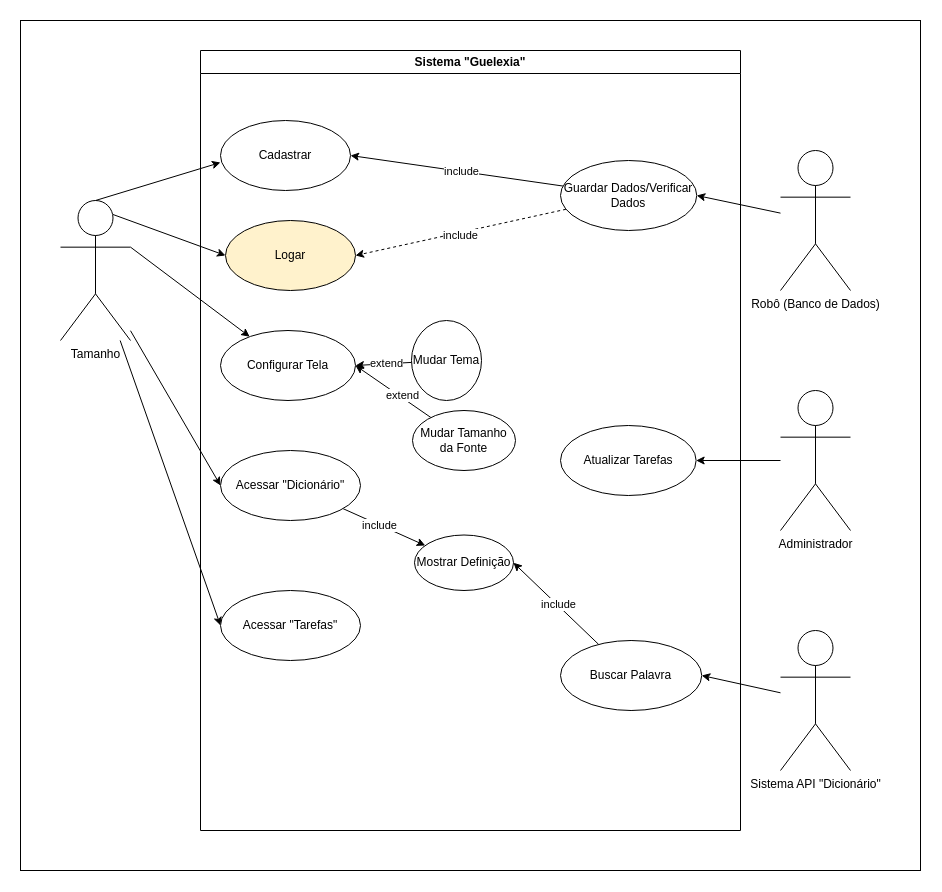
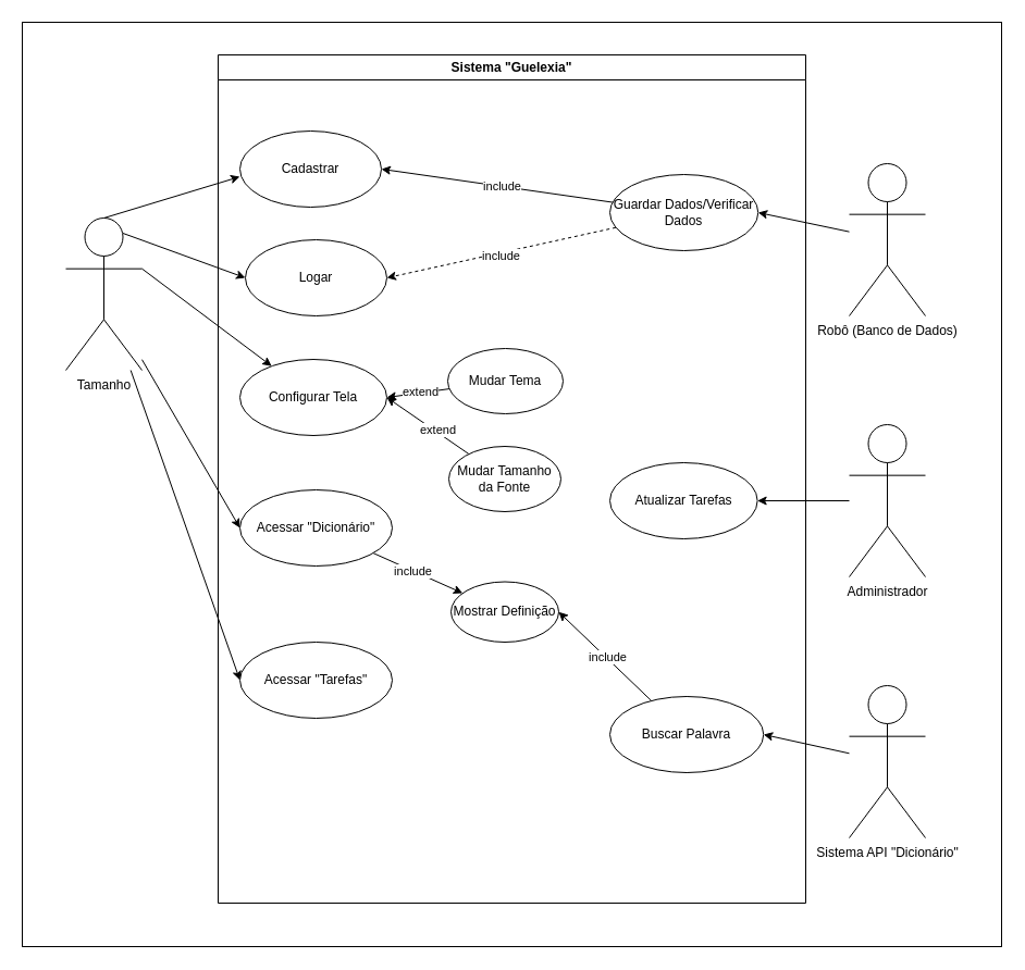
  <mxCell id="0" />
  <mxCell id="1" parent="0" />
  <mxCell id="2" value="" style="rounded=0;whiteSpace=wrap;html=1;" parent="1" vertex="1"><mxGeometry x="20" y="20" width="900" height="850" as="geometry" /></mxCell>
  <mxCell id="3" value="&lt;div&gt;Tamanho&lt;/div&gt;&lt;div&gt;&lt;br&gt;&lt;/div&gt;" style="shape=umlActor;verticalLabelPosition=bottom;verticalAlign=top;html=1;outlineConnect=0;" parent="1" vertex="1"><mxGeometry x="60" y="200" width="70" height="140" as="geometry" /></mxCell>
  <mxCell id="4" value="" style="endArrow=classic;html=1;rounded=0;entryX=0;entryY=0.6;entryDx=0;entryDy=0;entryPerimeter=0;exitX=0.5;exitY=0;exitDx=0;exitDy=0;exitPerimeter=0;" parent="1" source="3" target="9" edge="1"><mxGeometry width="50" height="50" relative="1" as="geometry"><mxPoint x="170" y="200" as="sourcePoint" /><mxPoint x="220" y="150" as="targetPoint" /></mxGeometry></mxCell>
  <mxCell id="5" value="" style="endArrow=classic;html=1;rounded=0;exitX=1;exitY=0.333;exitDx=0;exitDy=0;exitPerimeter=0;" parent="1" source="3" target="11" edge="1"><mxGeometry width="50" height="50" relative="1" as="geometry"><mxPoint x="180" y="240" as="sourcePoint" /><mxPoint x="230" y="190" as="targetPoint" /></mxGeometry></mxCell>
  <mxCell id="6" value="" style="endArrow=classic;html=1;rounded=0;entryX=0;entryY=0.5;entryDx=0;entryDy=0;" parent="1" source="3" target="10" edge="1"><mxGeometry width="50" height="50" relative="1" as="geometry"><mxPoint x="160" y="440" as="sourcePoint" /><mxPoint x="210" y="390" as="targetPoint" /></mxGeometry></mxCell>
  <mxCell id="7" value="" style="endArrow=classic;html=1;rounded=0;entryX=0;entryY=0.5;entryDx=0;entryDy=0;" parent="1" source="3" target="15" edge="1"><mxGeometry width="50" height="50" relative="1" as="geometry"><mxPoint x="190" y="330" as="sourcePoint" /><mxPoint x="240" y="280" as="targetPoint" /></mxGeometry></mxCell>
  <mxCell id="8" value="Sistema &quot;Guelexia&quot;" style="swimlane;whiteSpace=wrap;html=1;" parent="1" vertex="1"><mxGeometry x="200" y="50" width="540" height="780" as="geometry" /></mxCell>
  <mxCell id="9" value="Cadastrar" style="ellipse;whiteSpace=wrap;html=1;" parent="8" vertex="1"><mxGeometry x="20" y="70" width="130" height="70" as="geometry" /></mxCell>
  <mxCell id="10" value="Acessar &quot;Tarefas&quot;" style="ellipse;whiteSpace=wrap;html=1;" parent="8" vertex="1"><mxGeometry x="20" y="540" width="140" height="70" as="geometry" /></mxCell>
  <mxCell id="11" value="Configurar Tela" style="ellipse;whiteSpace=wrap;html=1;" parent="8" vertex="1"><mxGeometry x="20" y="280" width="135" height="70" as="geometry" /></mxCell>
- <mxCell id="12" value="Logar" style="ellipse;whiteSpace=wrap;html=1;fillColor=#fff2cc;" parent="8" vertex="1"><mxGeometry x="25" y="170" width="130" height="70" as="geometry" /></mxCell>
+ <mxCell id="12" value="Logar" style="ellipse;whiteSpace=wrap;html=1;" parent="8" vertex="1"><mxGeometry x="25" y="170" width="130" height="70" as="geometry" /></mxCell>
  <mxCell id="13" value="" style="rounded=0;orthogonalLoop=1;jettySize=auto;html=1;" parent="8" source="15" target="22" edge="1"><mxGeometry relative="1" as="geometry" /></mxCell>
  <mxCell id="14" value="include" style="edgeLabel;html=1;align=center;verticalAlign=middle;resizable=0;points=[];" parent="13" vertex="1" connectable="0"><mxGeometry x="-0.14" relative="1" as="geometry"><mxPoint as="offset" /></mxGeometry></mxCell>
  <mxCell id="15" value="Acessar &quot;Dicionário&quot;" style="ellipse;whiteSpace=wrap;html=1;" parent="8" vertex="1"><mxGeometry x="20" y="400" width="140" height="70" as="geometry" /></mxCell>
  <mxCell id="16" style="rounded=0;orthogonalLoop=1;jettySize=auto;html=1;entryX=1;entryY=0.5;entryDx=0;entryDy=0;" parent="8" source="18" target="11" edge="1"><mxGeometry relative="1" as="geometry" /></mxCell>
  <mxCell id="17" value="extend" style="edgeLabel;html=1;align=center;verticalAlign=middle;resizable=0;points=[];" parent="16" vertex="1" connectable="0"><mxGeometry x="-0.078" y="-1" relative="1" as="geometry"><mxPoint as="offset" /></mxGeometry></mxCell>
- <mxCell id="18" value="Mudar Tema" style="ellipse;whiteSpace=wrap;html=1;" parent="8" vertex="1"><mxGeometry x="211" y="270" width="70" height="80" as="geometry" /></mxCell>
+ <mxCell id="18" value="Mudar Tema" style="ellipse;whiteSpace=wrap;html=1;" parent="8" vertex="1"><mxGeometry x="211" y="270" width="106" height="60" as="geometry" /></mxCell>
  <mxCell id="19" style="rounded=0;orthogonalLoop=1;jettySize=auto;html=1;entryX=1;entryY=0.5;entryDx=0;entryDy=0;" parent="8" source="21" target="11" edge="1"><mxGeometry relative="1" as="geometry" /></mxCell>
  <mxCell id="20" value="extend" style="edgeLabel;html=1;align=center;verticalAlign=middle;resizable=0;points=[];" parent="19" vertex="1" connectable="0"><mxGeometry x="-0.214" y="-2" relative="1" as="geometry"><mxPoint as="offset" /></mxGeometry></mxCell>
  <mxCell id="21" value="Mudar Tamanho da Fonte" style="ellipse;whiteSpace=wrap;html=1;" parent="8" vertex="1"><mxGeometry x="212" y="360" width="103" height="60" as="geometry" /></mxCell>
  <mxCell id="22" value="Mostrar Definição" style="ellipse;whiteSpace=wrap;html=1;" parent="8" vertex="1"><mxGeometry x="214" y="484.5" width="99" height="55.5" as="geometry" /></mxCell>
  <mxCell id="23" value="Atualizar Tarefas" style="ellipse;whiteSpace=wrap;html=1;" parent="8" vertex="1"><mxGeometry x="360" y="375" width="135.62" height="70" as="geometry" /></mxCell>
  <mxCell id="24" style="rounded=0;orthogonalLoop=1;jettySize=auto;html=1;entryX=1;entryY=0.5;entryDx=0;entryDy=0;" parent="8" source="26" target="22" edge="1"><mxGeometry relative="1" as="geometry" /></mxCell>
  <mxCell id="25" value="include" style="edgeLabel;html=1;align=center;verticalAlign=middle;resizable=0;points=[];" parent="24" vertex="1" connectable="0"><mxGeometry x="-0.038" y="-1" relative="1" as="geometry"><mxPoint as="offset" /></mxGeometry></mxCell>
  <mxCell id="26" value="Buscar Palavra" style="ellipse;whiteSpace=wrap;html=1;" parent="8" vertex="1"><mxGeometry x="360" y="590" width="141.24" height="70" as="geometry" /></mxCell>
  <mxCell id="27" style="rounded=0;orthogonalLoop=1;jettySize=auto;html=1;entryX=1;entryY=0.5;entryDx=0;entryDy=0;" parent="8" source="31" target="9" edge="1"><mxGeometry relative="1" as="geometry" /></mxCell>
  <mxCell id="28" value="include" style="edgeLabel;html=1;align=center;verticalAlign=middle;resizable=0;points=[];" parent="27" vertex="1" connectable="0"><mxGeometry x="-0.042" relative="1" as="geometry"><mxPoint as="offset" /></mxGeometry></mxCell>
  <mxCell id="29" style="rounded=0;orthogonalLoop=1;jettySize=auto;html=1;entryX=1;entryY=0.5;entryDx=0;entryDy=0;dashed=1;" parent="8" source="31" target="12" edge="1"><mxGeometry relative="1" as="geometry" /></mxCell>
  <mxCell id="30" value="include" style="edgeLabel;html=1;align=center;verticalAlign=middle;resizable=0;points=[];" parent="29" vertex="1" connectable="0"><mxGeometry x="0.013" y="2" relative="1" as="geometry"><mxPoint as="offset" /></mxGeometry></mxCell>
  <mxCell id="31" value="Guardar Dados/Verificar Dados" style="ellipse;whiteSpace=wrap;html=1;" parent="8" vertex="1"><mxGeometry x="360" y="110" width="136.25" height="70" as="geometry" /></mxCell>
  <mxCell id="32" value="" style="endArrow=classic;html=1;rounded=0;entryX=0;entryY=0.5;entryDx=0;entryDy=0;exitX=0.75;exitY=0.1;exitDx=0;exitDy=0;exitPerimeter=0;" parent="1" source="3" target="12" edge="1"><mxGeometry width="50" height="50" relative="1" as="geometry"><mxPoint x="210" y="260" as="sourcePoint" /><mxPoint x="260" y="210" as="targetPoint" /></mxGeometry></mxCell>
  <mxCell id="33" style="rounded=0;orthogonalLoop=1;jettySize=auto;html=1;entryX=1;entryY=0.5;entryDx=0;entryDy=0;" parent="1" source="34" target="23" edge="1"><mxGeometry relative="1" as="geometry" /></mxCell>
  <mxCell id="34" value="Administrador" style="shape=umlActor;verticalLabelPosition=bottom;verticalAlign=top;html=1;outlineConnect=0;" parent="1" vertex="1"><mxGeometry x="780" y="390" width="70" height="140" as="geometry" /></mxCell>
  <mxCell id="35" style="rounded=0;orthogonalLoop=1;jettySize=auto;html=1;entryX=1;entryY=0.5;entryDx=0;entryDy=0;" parent="1" source="36" target="26" edge="1"><mxGeometry relative="1" as="geometry" /></mxCell>
  <mxCell id="36" value="&lt;div&gt;Sistema API &quot;Dicionário&quot;&lt;/div&gt;&lt;div&gt;&lt;br&gt;&lt;/div&gt;" style="shape=umlActor;verticalLabelPosition=bottom;verticalAlign=top;html=1;outlineConnect=0;" parent="1" vertex="1"><mxGeometry x="780" y="630" width="70" height="140" as="geometry" /></mxCell>
  <mxCell id="37" style="rounded=0;orthogonalLoop=1;jettySize=auto;html=1;entryX=1;entryY=0.5;entryDx=0;entryDy=0;" parent="1" source="38" target="31" edge="1"><mxGeometry relative="1" as="geometry" /></mxCell>
  <mxCell id="38" value="Robô (Banco de Dados)" style="shape=umlActor;verticalLabelPosition=bottom;verticalAlign=top;html=1;outlineConnect=0;" parent="1" vertex="1"><mxGeometry x="780" y="150" width="70" height="140" as="geometry" /></mxCell>
